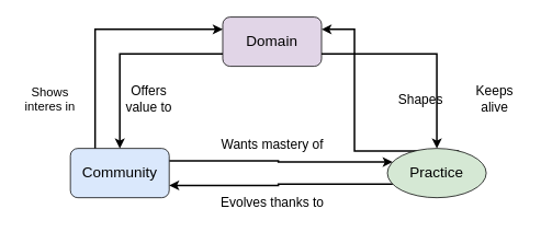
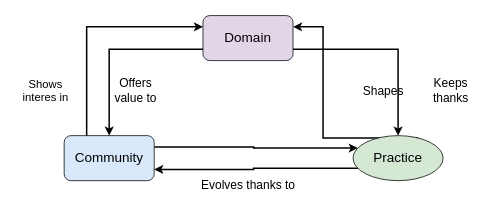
  <mxCell id="0" />
  <mxCell id="1" parent="0" />
  <mxCell id="2" style="edgeStyle=orthogonalEdgeStyle;rounded=0;orthogonalLoop=1;jettySize=auto;html=1;exitX=0;exitY=0.75;exitDx=0;exitDy=0;entryX=0.5;entryY=0;entryDx=0;entryDy=0;strokeWidth=2;" edge="1" parent="1" source="4" target="7"><mxGeometry relative="1" as="geometry" /></mxCell>
  <mxCell id="3" style="edgeStyle=orthogonalEdgeStyle;rounded=0;orthogonalLoop=1;jettySize=auto;html=1;exitX=1;exitY=0.75;exitDx=0;exitDy=0;entryX=0.5;entryY=0;entryDx=0;entryDy=0;strokeWidth=2;" edge="1" parent="1" source="4" target="10"><mxGeometry relative="1" as="geometry" /></mxCell>
  <mxCell id="4" value="Domain" style="rounded=1;whiteSpace=wrap;html=1;fontSize=18;fillColor=#e1d5e7;strokeColor=#000000;" vertex="1" parent="1"><mxGeometry x="270" y="20" width="120" height="60" as="geometry" /></mxCell>
  <mxCell id="5" style="edgeStyle=orthogonalEdgeStyle;rounded=0;orthogonalLoop=1;jettySize=auto;html=1;exitX=0.25;exitY=0;exitDx=0;exitDy=0;entryX=0;entryY=0.25;entryDx=0;entryDy=0;strokeWidth=2;" edge="1" parent="1" source="7" target="4"><mxGeometry relative="1" as="geometry" /></mxCell>
  <mxCell id="6" style="edgeStyle=orthogonalEdgeStyle;rounded=0;orthogonalLoop=1;jettySize=auto;html=1;exitX=1;exitY=0.25;exitDx=0;exitDy=0;entryX=0;entryY=0.25;entryDx=0;entryDy=0;strokeWidth=2;" edge="1" parent="1" source="7" target="10"><mxGeometry relative="1" as="geometry" /></mxCell>
  <mxCell id="7" value="Community" style="rounded=1;whiteSpace=wrap;html=1;fontSize=18;fillColor=#dae8fc;strokeColor=#000000;" vertex="1" parent="1"><mxGeometry x="85" y="180" width="120" height="60" as="geometry" /></mxCell>
  <mxCell id="8" style="edgeStyle=orthogonalEdgeStyle;rounded=0;orthogonalLoop=1;jettySize=auto;html=1;exitX=0;exitY=0.75;exitDx=0;exitDy=0;entryX=1;entryY=0.75;entryDx=0;entryDy=0;strokeWidth=2;" edge="1" parent="1" source="10" target="7"><mxGeometry relative="1" as="geometry" /></mxCell>
  <mxCell id="9" style="edgeStyle=orthogonalEdgeStyle;rounded=0;orthogonalLoop=1;jettySize=auto;html=1;exitX=0.75;exitY=0;exitDx=0;exitDy=0;entryX=1;entryY=0.25;entryDx=0;entryDy=0;strokeWidth=2;" edge="1" parent="1" source="10" target="4"><mxGeometry relative="1" as="geometry" /></mxCell>
  <mxCell id="10" value="Practice" style="ellipse;whiteSpace=wrap;html=1;fontSize=18;fillColor=#d5e8d4;strokeColor=#000000;" vertex="1" parent="1"><mxGeometry x="470" y="180" width="120" height="60" as="geometry" /></mxCell>
  <mxCell id="11" value="Shows&lt;div&gt;interes in&lt;/div&gt;" style="text;html=1;align=center;verticalAlign=middle;resizable=0;points=[];autosize=1;strokeColor=none;fillColor=none;fontSize=15;" vertex="1" parent="1"><mxGeometry x="20" y="95" width="80" height="50" as="geometry" /></mxCell>
  <mxCell id="12" value="Offers&lt;div&gt;value to&lt;/div&gt;" style="text;html=1;align=center;verticalAlign=middle;resizable=0;points=[];autosize=1;strokeColor=none;fillColor=none;fontSize=16;" vertex="1" parent="1"><mxGeometry x="140" y="95" width="80" height="50" as="geometry" /></mxCell>
- <mxCell id="13" value="Wants mastery of" style="text;html=1;align=center;verticalAlign=middle;resizable=0;points=[];autosize=1;strokeColor=none;fillColor=none;fontSize=16;" vertex="1" parent="1"><mxGeometry x="255" y="160" width="150" height="30" as="geometry" /></mxCell>
  <mxCell id="14" value="Evolves thanks to" style="text;html=1;align=center;verticalAlign=middle;resizable=0;points=[];autosize=1;strokeColor=none;fillColor=none;fontSize=16;" vertex="1" parent="1"><mxGeometry x="255" y="230" width="150" height="30" as="geometry" /></mxCell>
  <mxCell id="15" value="Shapes" style="text;html=1;align=center;verticalAlign=middle;resizable=0;points=[];autosize=1;strokeColor=none;fillColor=none;fontSize=16;" vertex="1" parent="1"><mxGeometry x="470" y="105" width="80" height="30" as="geometry" /></mxCell>
- <mxCell id="16" value="Keeps&lt;div&gt;alive&lt;/div&gt;" style="text;html=1;align=center;verticalAlign=middle;resizable=0;points=[];autosize=1;strokeColor=none;fillColor=none;fontSize=16;" vertex="1" parent="1"><mxGeometry x="565" y="95" width="70" height="50" as="geometry" /></mxCell>
+ <mxCell id="16" value="Keeps&lt;div&gt;thanks&lt;/div&gt;" style="text;html=1;align=center;verticalAlign=middle;resizable=0;points=[];autosize=1;strokeColor=none;fillColor=none;fontSize=16;" vertex="1" parent="1"><mxGeometry x="565" y="95" width="70" height="50" as="geometry" /></mxCell>
